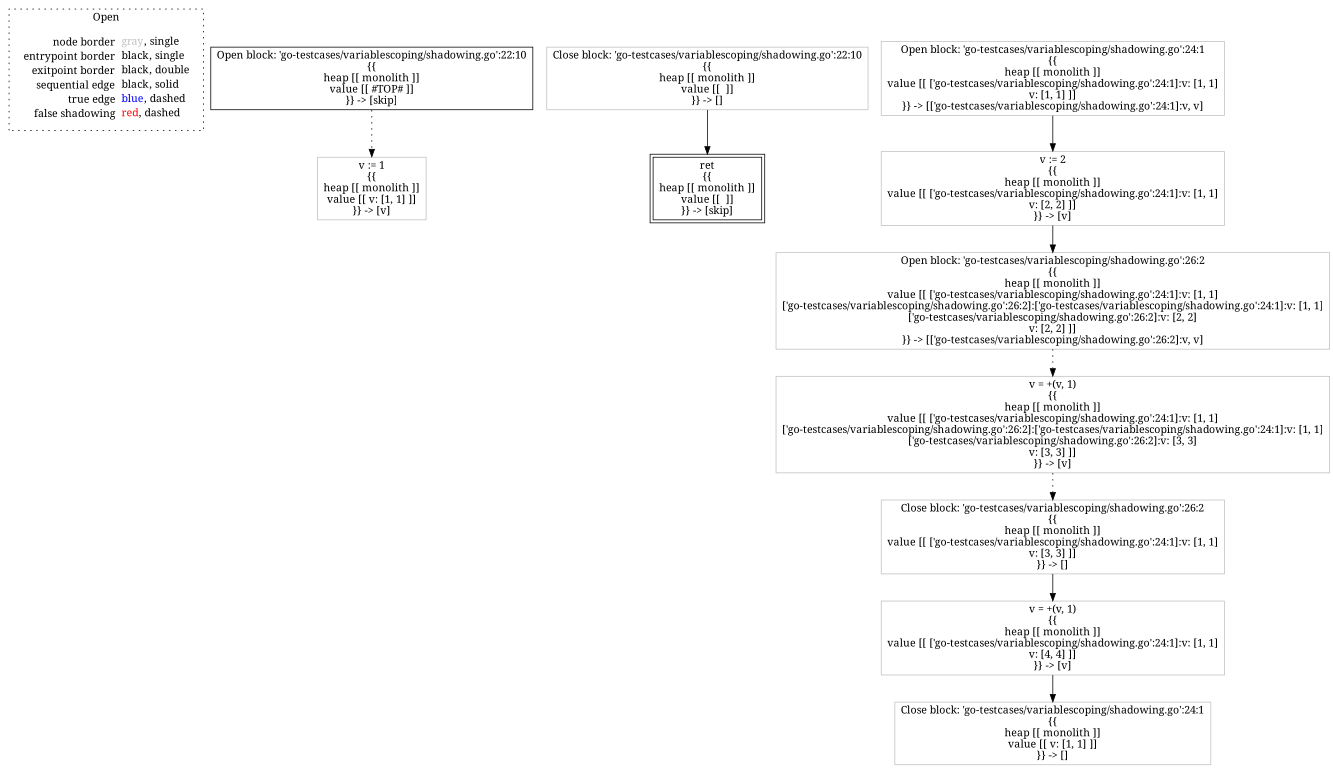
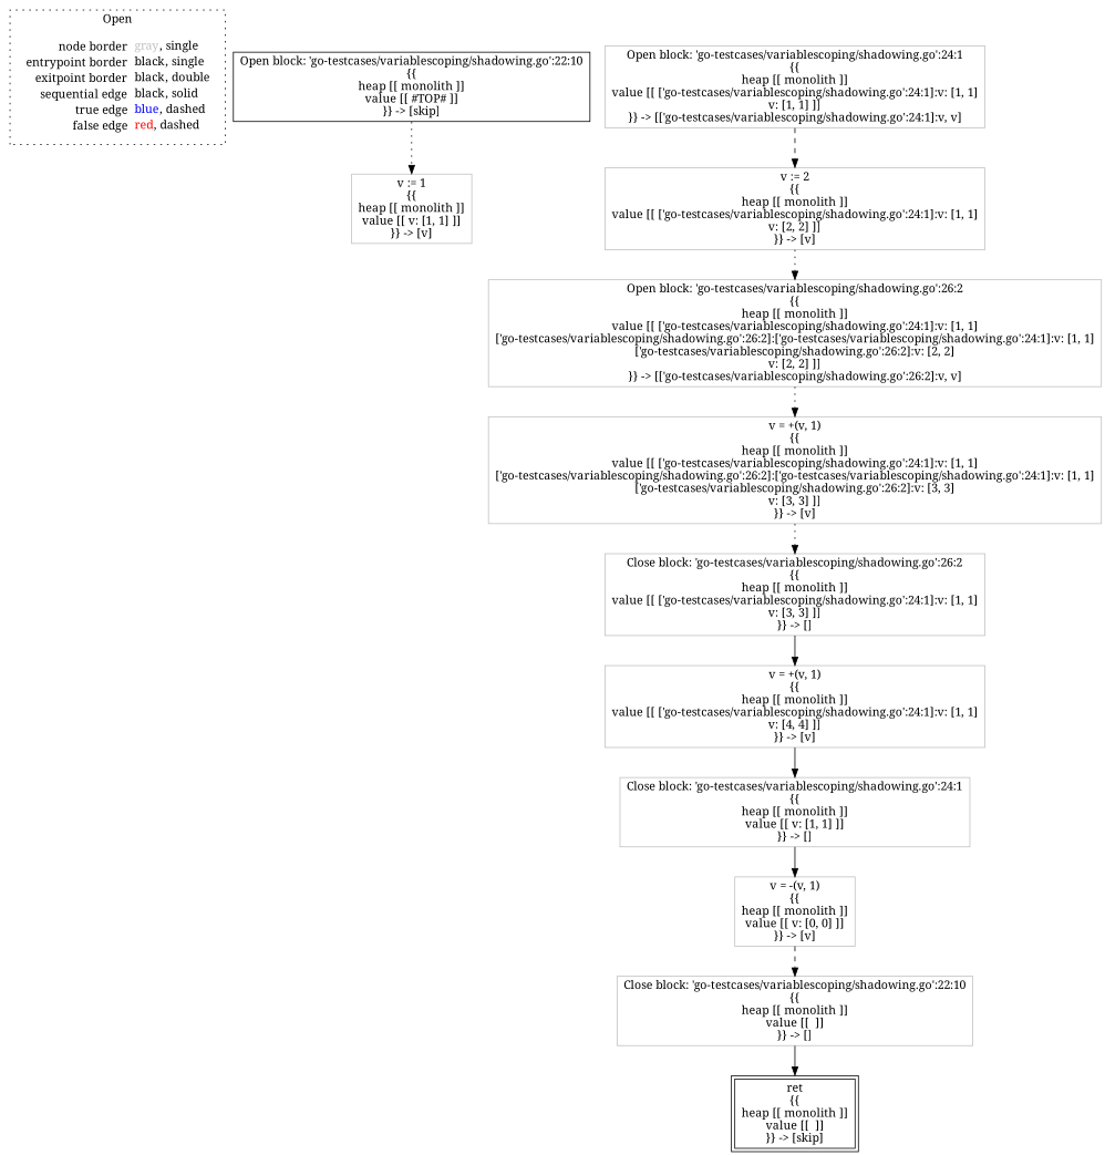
  digraph {
    fontname="Noto Serif"
    node [fontname="Noto Serif" shape=rect color=gray]
    edge [color=black fontname="Noto Serif" style=dotted]
-   n1 [label=<<table border="0" cellpadding="2" cellspacing="0" cellborder="0"><tr><td align="right">node border&nbsp;</td><td align="left"><font color="gray">gray</font>, single</td></tr><tr><td align="right">entrypoint border&nbsp;</td><td align="left"><font color="black">black</font>, single</td></tr><tr><td align="right">exitpoint border&nbsp;</td><td align="left"><font color="black">black</font>, double</td></tr><tr><td align="right">sequential edge&nbsp;</td><td align="left"><font color="black">black</font>, solid</td></tr><tr><td align="right">true edge&nbsp;</td><td align="left"><font color="blue">blue</font>, dashed</td></tr><tr><td align="right">false shadowing&nbsp;</td><td align="left"><font color="red">red</font>, dashed</td></tr></table>> shape=plaintext color=""]
+   n1 [label=<<table border="0" cellpadding="2" cellspacing="0" cellborder="0"><tr><td align="right">node border&nbsp;</td><td align="left"><font color="gray">gray</font>, single</td></tr><tr><td align="right">entrypoint border&nbsp;</td><td align="left"><font color="black">black</font>, single</td></tr><tr><td align="right">exitpoint border&nbsp;</td><td align="left"><font color="black">black</font>, double</td></tr><tr><td align="right">sequential edge&nbsp;</td><td align="left"><font color="black">black</font>, solid</td></tr><tr><td align="right">true edge&nbsp;</td><td align="left"><font color="blue">blue</font>, dashed</td></tr><tr><td align="right">false edge&nbsp;</td><td align="left"><font color="red">red</font>, dashed</td></tr></table>> shape=plaintext color=""]
    n2 [color=black label=<Open block: 'go-testcases/variablescoping/shadowing.go':22:10<BR/>{{<BR/>heap [[ monolith ]]<BR/>value [[ #TOP# ]]<BR/>}} -&gt; [skip]>]
    n3 [label=<v := 1<BR/>{{<BR/>heap [[ monolith ]]<BR/>value [[ v: [1, 1] ]]<BR/>}} -&gt; [v]>]
    n4 [label=<Close block: 'go-testcases/variablescoping/shadowing.go':22:10<BR/>{{<BR/>heap [[ monolith ]]<BR/>value [[  ]]<BR/>}} -&gt; []>]
    n5 [color=black label=<ret<BR/>{{<BR/>heap [[ monolith ]]<BR/>value [[  ]]<BR/>}} -&gt; [skip]> peripheries=2]
    n6 [label=<Open block: 'go-testcases/variablescoping/shadowing.go':24:1<BR/>{{<BR/>heap [[ monolith ]]<BR/>value [[ ['go-testcases/variablescoping/shadowing.go':24:1]:v: [1, 1]<BR/>v: [1, 1] ]]<BR/>}} -&gt; [['go-testcases/variablescoping/shadowing.go':24:1]:v, v]>]
    n7 [label=<v := 2<BR/>{{<BR/>heap [[ monolith ]]<BR/>value [[ ['go-testcases/variablescoping/shadowing.go':24:1]:v: [1, 1]<BR/>v: [2, 2] ]]<BR/>}} -&gt; [v]>]
+   n8 [label=<v = -(v, 1)<BR/>{{<BR/>heap [[ monolith ]]<BR/>value [[ v: [0, 0] ]]<BR/>}} -&gt; [v]>]
    n9 [label=<Open block: 'go-testcases/variablescoping/shadowing.go':26:2<BR/>{{<BR/>heap [[ monolith ]]<BR/>value [[ ['go-testcases/variablescoping/shadowing.go':24:1]:v: [1, 1]<BR/>['go-testcases/variablescoping/shadowing.go':26:2]:['go-testcases/variablescoping/shadowing.go':24:1]:v: [1, 1]<BR/>['go-testcases/variablescoping/shadowing.go':26:2]:v: [2, 2]<BR/>v: [2, 2] ]]<BR/>}} -&gt; [['go-testcases/variablescoping/shadowing.go':26:2]:v, v]>]
    n10 [label=<v = +(v, 1)<BR/>{{<BR/>heap [[ monolith ]]<BR/>value [[ ['go-testcases/variablescoping/shadowing.go':24:1]:v: [1, 1]<BR/>['go-testcases/variablescoping/shadowing.go':26:2]:['go-testcases/variablescoping/shadowing.go':24:1]:v: [1, 1]<BR/>['go-testcases/variablescoping/shadowing.go':26:2]:v: [3, 3]<BR/>v: [3, 3] ]]<BR/>}} -&gt; [v]>]
    n11 [label=<Close block: 'go-testcases/variablescoping/shadowing.go':26:2<BR/>{{<BR/>heap [[ monolith ]]<BR/>value [[ ['go-testcases/variablescoping/shadowing.go':24:1]:v: [1, 1]<BR/>v: [3, 3] ]]<BR/>}} -&gt; []>]
    n12 [label=<v = +(v, 1)<BR/>{{<BR/>heap [[ monolith ]]<BR/>value [[ ['go-testcases/variablescoping/shadowing.go':24:1]:v: [1, 1]<BR/>v: [4, 4] ]]<BR/>}} -&gt; [v]>]
    n13 [label=<Close block: 'go-testcases/variablescoping/shadowing.go':24:1<BR/>{{<BR/>heap [[ monolith ]]<BR/>value [[ v: [1, 1] ]]<BR/>}} -&gt; []>]
    subgraph cluster_1 {
      label=Open
      style=dotted
      n1
    }
    n2 -> n3
    n4 -> n5 [style=solid]
-   n6 -> n7 [style=solid]
-   n7 -> n9 [style=solid]
+   n6 -> n7 [style=dashed]
+   n7 -> n9
+   n8 -> n4 [style=dashed]
    n9 -> n10
    n10 -> n11
    n11 -> n12 [style=solid]
    n12 -> n13 [style=solid]
+   n13 -> n8 [style=solid]
  }
